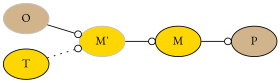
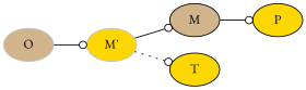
  digraph {
    fontname="EB Garamond"
    rankdir=LR
    node [fillcolor=gold fontname="EB Garamond" style=filled]
    edge [arrowhead=odot fontname="EB Garamond" style=solid]
    O [color=grey fillcolor=tan]
    n2 [color=grey label="M'"]
-   M
+   M [fillcolor=tan]
    T
-   P [fillcolor=tan]
+   P
    O -> n2
    n2 -> M
-   T -> n2 [style=dotted]
+   n2 -> T [style=dotted]
    M -> P
  }
